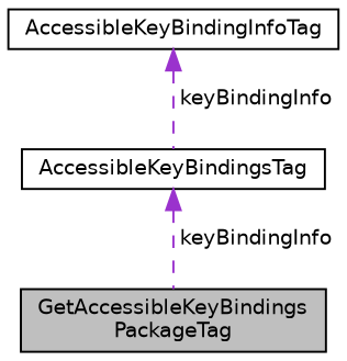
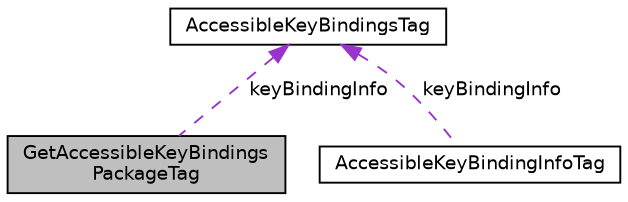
  digraph {
    node [color=black fillcolor=white fontname=Helvetica fontsize=10 shape=record style=filled]
    edge [color=darkorchid3 dir=back fontname=Helvetica fontsize=10 labelfontname=Helvetica labelfontsize=10 style=dashed]
    n1 [fillcolor=grey75 fontcolor=black height=0.2 label="GetAccessibleKeyBindings\lPackageTag" width=0.4]
    n2 [height=0.2 label=AccessibleKeyBindingsTag width=0.4]
    n3 [height=0.2 label=AccessibleKeyBindingInfoTag width=0.4]
    n2 -> n1 [label=" keyBindingInfo"]
-   n3 -> n2 [label=" keyBindingInfo"]
+   n2 -> n3 [label=" keyBindingInfo"]
  }
